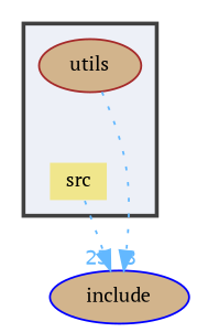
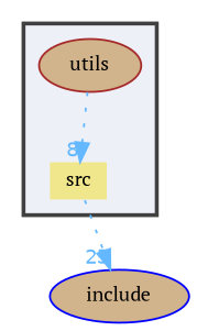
  digraph {
    compound=true
    fontname="PT Serif"
    node [fillcolor=tan fontname="PT Serif" fontsize=10 shape=ellipse style=filled]
    edge [color=steelblue1 fontcolor=steelblue1 fontname="PT Serif" fontsize=10 labeldistance=1.5 labelfontname=Helvetica labelfontsize=10 style=dotted]
    n1 [color=darkorange fillcolor=khaki height=0.2 label=src shape=plaintext width=0.4]
    n2 [color=brown height=0.2 label=utils width=0.4]
    n3 [color=blue height=0.2 label=include width=0.4]
    subgraph cluster_1 {
      bgcolor="#edf0f7"
      fontsize=10
      pencolor=grey25
      style="filled,bold"
      n1
      n2
    }
    n1 -> n3 [headlabel=25]
-   n2 -> n3 [headlabel=8]
+   n2 -> n1 [headlabel=8]
  }
